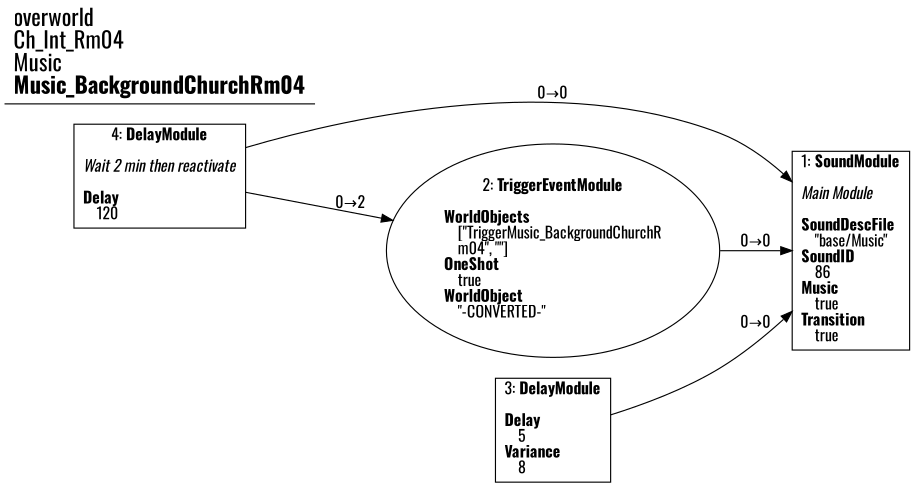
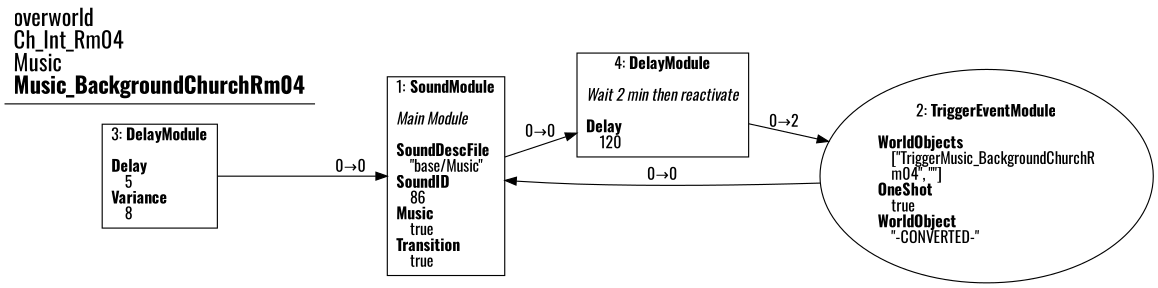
  digraph {
    fontname=Oswald
    rankdir=LR
    splines=spline
    node [fontname=Oswald shape=box]
    edge [fontname=Oswald]
    n1 [label=<1: <b>SoundModule</b><br/><br/><i>Main Module<br align="left"/></i><br align="left"/><b>SoundDescFile</b><br align="left"/>    &quot;base/Music&quot;<br align="left"/><b>SoundID</b><br align="left"/>    86<br align="left"/><b>Music</b><br align="left"/>    true<br align="left"/><b>Transition</b><br align="left"/>    true<br align="left"/>>]
    n2 [label=<4: <b>DelayModule</b><br/><br/><i>Wait 2 min then reactivate<br align="left"/></i><br align="left"/><b>Delay</b><br align="left"/>    120<br align="left"/>>]
    n3 [label=<2: <b>TriggerEventModule</b><br/><br/><b>WorldObjects</b><br align="left"/>    [&quot;TriggerMusic_BackgroundChurchR<br align="left"/>    m04&quot;, &quot;&quot;]<br align="left"/><b>OneShot</b><br align="left"/>    true<br align="left"/><b>WorldObject</b><br align="left"/>    &quot;-CONVERTED-&quot;<br align="left"/>> shape=oval]
    n4 [label=<3: <b>DelayModule</b><br/><br/><b>Delay</b><br align="left"/>    5<br align="left"/><b>Variance</b><br align="left"/>    8<br align="left"/>>]
    n5 [label=<<font point-size="20">overworld<br align="left"/>Ch_Int_Rm04<br align="left"/>Music<br align="left"/><b>Music_BackgroundChurchRm04</b><br align="left"/></font>> shape=underline]
-   n2 -> n1 [label="0→0"]
+   n1 -> n2 [label="0→0"]
    n2 -> n3 [label="0→2"]
    n3 -> n1 [label="0→0"]
    n4 -> n1 [label="0→0"]
  }
